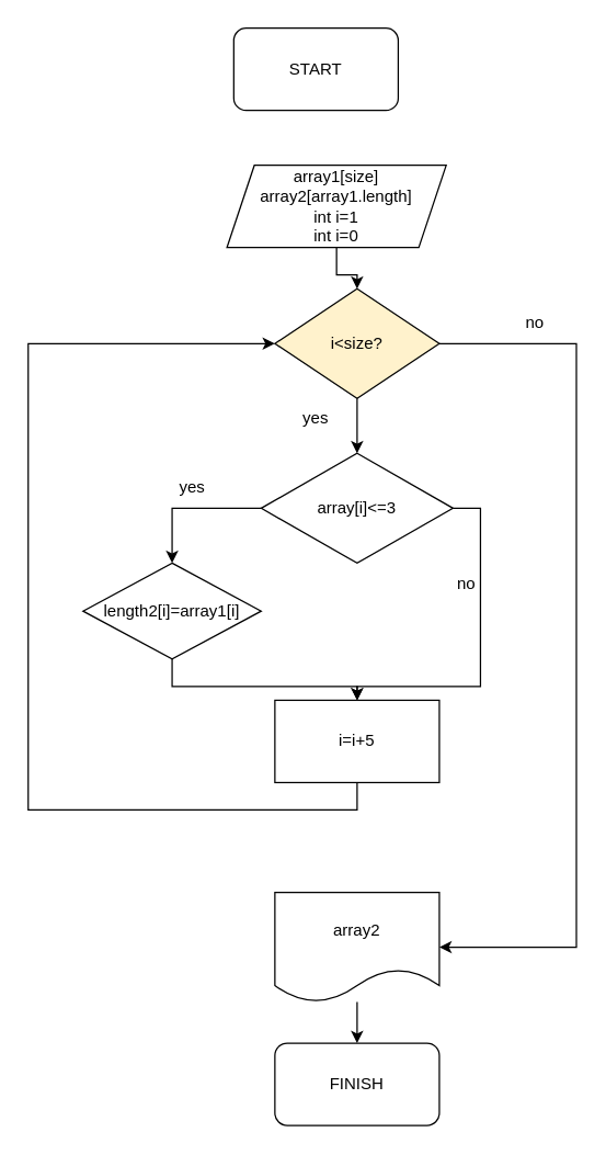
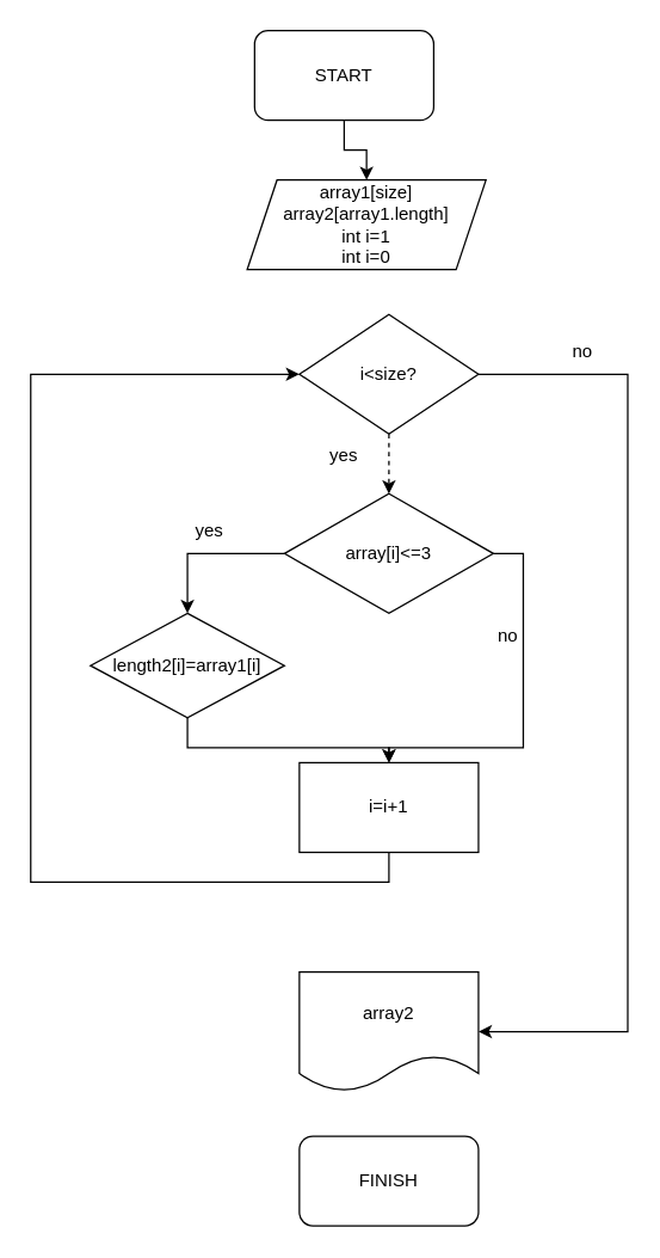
  <mxCell id="0" />
  <mxCell id="1" parent="0" />
+ <mxCell id="2" value="" style="edgeStyle=orthogonalEdgeStyle;rounded=0;orthogonalLoop=1;jettySize=auto;html=1;entryX=0.5;entryY=0;entryDx=0;entryDy=0;" edge="1" parent="1" source="3" target="5"><mxGeometry relative="1" as="geometry"><mxPoint x="260" y="160" as="targetPoint" /></mxGeometry></mxCell>
  <mxCell id="3" value="START" style="rounded=1;whiteSpace=wrap;html=1;" vertex="1" parent="1"><mxGeometry x="170" y="20" width="120" height="60" as="geometry" /></mxCell>
- <mxCell id="4" value="" style="edgeStyle=orthogonalEdgeStyle;rounded=0;orthogonalLoop=1;jettySize=auto;html=1;" edge="1" parent="1" source="5" target="8"><mxGeometry relative="1" as="geometry" /></mxCell>
  <mxCell id="5" value="array1[size]&lt;br&gt;array2[array1.length]&lt;br&gt;int i=1&lt;br&gt;int i=0" style="shape=parallelogram;perimeter=parallelogramPerimeter;whiteSpace=wrap;html=1;fixedSize=1;" vertex="1" parent="1"><mxGeometry x="165" y="120" width="160" height="60" as="geometry" /></mxCell>
- <mxCell id="6" value="" style="edgeStyle=orthogonalEdgeStyle;rounded=0;orthogonalLoop=1;jettySize=auto;html=1;" edge="1" parent="1" source="8" target="11"><mxGeometry relative="1" as="geometry" /></mxCell>
+ <mxCell id="6" value="" style="edgeStyle=orthogonalEdgeStyle;rounded=0;orthogonalLoop=1;jettySize=auto;html=1;dashed=1;" edge="1" parent="1" source="8" target="11"><mxGeometry relative="1" as="geometry" /></mxCell>
  <mxCell id="7" style="edgeStyle=orthogonalEdgeStyle;rounded=0;orthogonalLoop=1;jettySize=auto;html=1;exitX=1;exitY=0.5;exitDx=0;exitDy=0;entryX=1;entryY=0.5;entryDx=0;entryDy=0;" edge="1" parent="1" source="8" target="20"><mxGeometry relative="1" as="geometry"><Array as="points"><mxPoint x="420" y="250" /><mxPoint x="420" y="690" /></Array></mxGeometry></mxCell>
- <mxCell id="8" value="i&amp;lt;size?" style="rhombus;whiteSpace=wrap;html=1;fillColor=#fff2cc;" vertex="1" parent="1"><mxGeometry x="200" y="210" width="120" height="80" as="geometry" /></mxCell>
+ <mxCell id="8" value="i&amp;lt;size?" style="rhombus;whiteSpace=wrap;html=1;" vertex="1" parent="1"><mxGeometry x="200" y="210" width="120" height="80" as="geometry" /></mxCell>
  <mxCell id="9" value="" style="edgeStyle=orthogonalEdgeStyle;rounded=0;orthogonalLoop=1;jettySize=auto;html=1;entryX=0.5;entryY=0;entryDx=0;entryDy=0;exitX=0;exitY=0.5;exitDx=0;exitDy=0;" edge="1" parent="1" source="11" target="15"><mxGeometry relative="1" as="geometry" /></mxCell>
  <mxCell id="10" style="edgeStyle=orthogonalEdgeStyle;rounded=0;orthogonalLoop=1;jettySize=auto;html=1;exitX=1;exitY=0.5;exitDx=0;exitDy=0;" edge="1" parent="1" source="11"><mxGeometry relative="1" as="geometry"><mxPoint x="260" y="510" as="targetPoint" /><Array as="points"><mxPoint x="350" y="370" /><mxPoint x="350" y="500" /><mxPoint x="260" y="500" /></Array></mxGeometry></mxCell>
  <mxCell id="11" value="array[i]&amp;lt;=3" style="rhombus;whiteSpace=wrap;html=1;" vertex="1" parent="1"><mxGeometry x="190" y="330" width="140" height="80" as="geometry" /></mxCell>
  <mxCell id="12" value="yes" style="text;html=1;strokeColor=none;fillColor=none;align=center;verticalAlign=middle;whiteSpace=wrap;rounded=0;" vertex="1" parent="1"><mxGeometry x="200" y="290" width="60" height="30" as="geometry" /></mxCell>
  <mxCell id="13" value="no" style="text;html=1;strokeColor=none;fillColor=none;align=center;verticalAlign=middle;whiteSpace=wrap;rounded=0;" vertex="1" parent="1"><mxGeometry x="310" y="410" width="60" height="30" as="geometry" /></mxCell>
  <mxCell id="14" style="edgeStyle=orthogonalEdgeStyle;rounded=0;orthogonalLoop=1;jettySize=auto;html=1;exitX=0.5;exitY=1;exitDx=0;exitDy=0;entryX=0.5;entryY=0;entryDx=0;entryDy=0;" edge="1" parent="1" source="15" target="18"><mxGeometry relative="1" as="geometry"><mxPoint x="260" y="500" as="targetPoint" /><Array as="points"><mxPoint x="125" y="500" /><mxPoint x="260" y="500" /></Array></mxGeometry></mxCell>
  <mxCell id="15" value="length2[i]=array1[i]" style="rhombus;whiteSpace=wrap;html=1;" vertex="1" parent="1"><mxGeometry x="60" y="410" width="130" height="70" as="geometry" /></mxCell>
  <mxCell id="16" value="yes" style="text;html=1;strokeColor=none;fillColor=none;align=center;verticalAlign=middle;whiteSpace=wrap;rounded=0;" vertex="1" parent="1"><mxGeometry x="110" y="340" width="60" height="30" as="geometry" /></mxCell>
  <mxCell id="17" style="edgeStyle=orthogonalEdgeStyle;rounded=0;orthogonalLoop=1;jettySize=auto;html=1;exitX=0.5;exitY=1;exitDx=0;exitDy=0;entryX=0;entryY=0.5;entryDx=0;entryDy=0;" edge="1" parent="1" source="18" target="8"><mxGeometry relative="1" as="geometry"><Array as="points"><mxPoint x="260" y="590" /><mxPoint x="20" y="590" /><mxPoint x="20" y="250" /></Array></mxGeometry></mxCell>
- <mxCell id="18" value="i=i+5" style="rounded=0;whiteSpace=wrap;html=1;" vertex="1" parent="1"><mxGeometry x="200" y="510" width="120" height="60" as="geometry" /></mxCell>
- <mxCell id="19" value="" style="edgeStyle=orthogonalEdgeStyle;rounded=0;orthogonalLoop=1;jettySize=auto;html=1;" edge="1" parent="1" source="20" target="22"><mxGeometry relative="1" as="geometry" /></mxCell>
+ <mxCell id="18" value="i=i+1" style="rounded=0;whiteSpace=wrap;html=1;" vertex="1" parent="1"><mxGeometry x="200" y="510" width="120" height="60" as="geometry" /></mxCell>
  <mxCell id="20" value="array2" style="shape=document;whiteSpace=wrap;html=1;boundedLbl=1;" vertex="1" parent="1"><mxGeometry x="200" y="650" width="120" height="80" as="geometry" /></mxCell>
  <mxCell id="21" value="no" style="text;html=1;strokeColor=none;fillColor=none;align=center;verticalAlign=middle;whiteSpace=wrap;rounded=0;" vertex="1" parent="1"><mxGeometry x="360" y="220" width="60" height="30" as="geometry" /></mxCell>
  <mxCell id="22" value="FINISH" style="rounded=1;whiteSpace=wrap;html=1;" vertex="1" parent="1"><mxGeometry x="200" y="760" width="120" height="60" as="geometry" /></mxCell>
